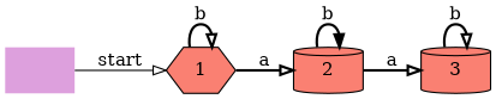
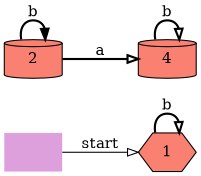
  digraph {
    rankdir=LR
    node [fillcolor=salmon shape=cylinder style=filled]
    edge [arrowhead=onormal style=bold]
    "" [fillcolor=plum shape=none]
    1 [shape=hexagon]
    2
-   3
+   3 [label=4]
    "" -> 1 [label=start style=solid]
    1 -> 1 [label=b]
-   1 -> 2 [label=a]
    2 -> 2 [arrowhead=normal label=b]
    2 -> 3 [label=a]
    3 -> 3 [label=b]
  }
